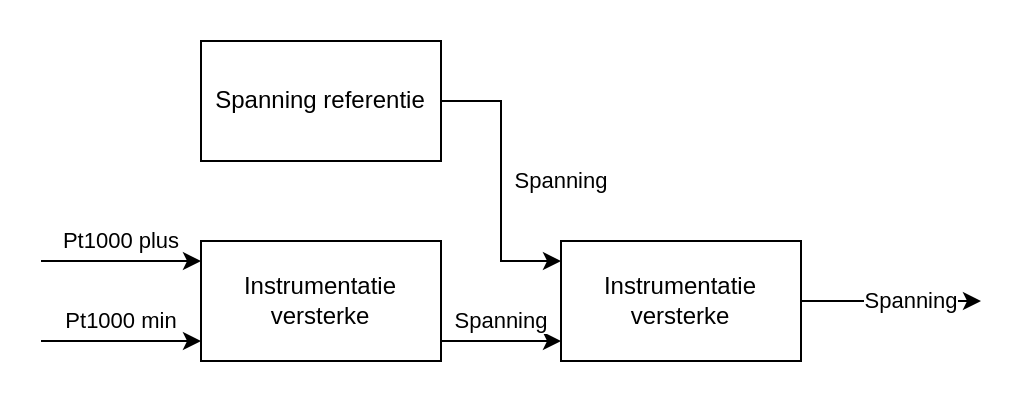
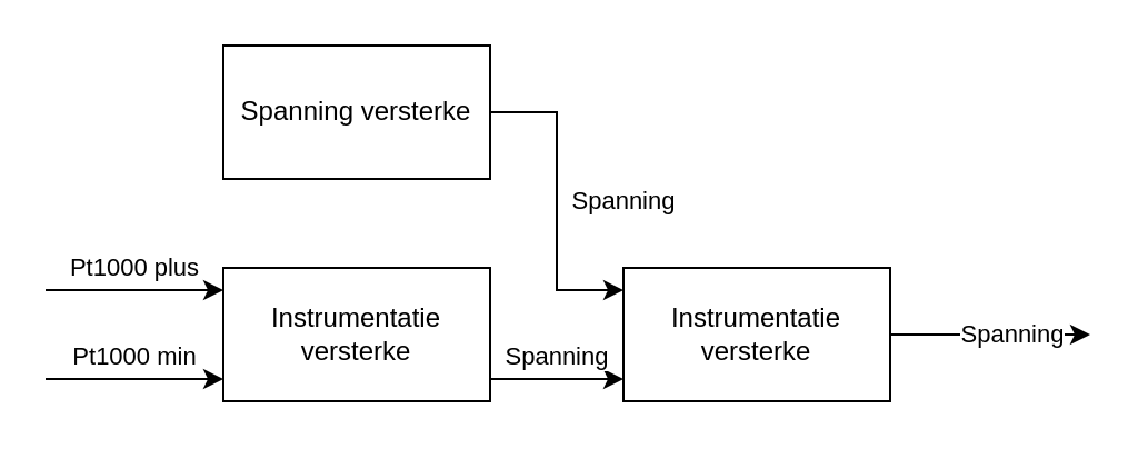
  <mxCell id="0" />
  <mxCell id="1" parent="0" />
  <mxCell id="2" value="Spanning" style="edgeStyle=orthogonalEdgeStyle;rounded=0;orthogonalLoop=1;jettySize=auto;html=1;" edge="1" parent="1" source="3"><mxGeometry y="10" relative="1" as="geometry"><mxPoint x="280" y="170" as="targetPoint" /><Array as="points"><mxPoint x="280" y="170" /></Array><mxPoint as="offset" /></mxGeometry></mxCell>
  <mxCell id="3" value="Instrumentatie versterke" style="rounded=0;whiteSpace=wrap;html=1;" vertex="1" parent="1"><mxGeometry x="100" y="120" width="120" height="60" as="geometry" /></mxCell>
  <mxCell id="4" value="Pt1000 plus" style="endArrow=classic;html=1;rounded=0;entryX=0;entryY=0.167;entryDx=0;entryDy=0;entryPerimeter=0;" edge="1" parent="1" target="3"><mxGeometry x="-0.0" y="10" width="50" height="50" relative="1" as="geometry"><mxPoint x="20" y="130" as="sourcePoint" /><mxPoint x="90" y="130" as="targetPoint" /><mxPoint as="offset" /></mxGeometry></mxCell>
  <mxCell id="5" value="Pt1000 min" style="endArrow=classic;html=1;rounded=0;entryX=0;entryY=0.167;entryDx=0;entryDy=0;entryPerimeter=0;" edge="1" parent="1"><mxGeometry x="-0.0" y="10" width="50" height="50" relative="1" as="geometry"><mxPoint x="20" y="170" as="sourcePoint" /><mxPoint x="100" y="170.02" as="targetPoint" /><mxPoint as="offset" /></mxGeometry></mxCell>
  <mxCell id="6" value="Spanning" style="edgeStyle=orthogonalEdgeStyle;rounded=0;orthogonalLoop=1;jettySize=auto;html=1;" edge="1" parent="1" source="7"><mxGeometry y="10" relative="1" as="geometry"><mxPoint x="490" y="150" as="targetPoint" /><mxPoint as="offset" /></mxGeometry></mxCell>
  <mxCell id="7" value="Instrumentatie versterke" style="whiteSpace=wrap;html=1;rounded=0;" vertex="1" parent="1"><mxGeometry x="280" y="120" width="120" height="60" as="geometry" /></mxCell>
  <mxCell id="8" value="Spanning" style="edgeStyle=orthogonalEdgeStyle;rounded=0;orthogonalLoop=1;jettySize=auto;html=1;" edge="1" parent="1" source="9" target="7"><mxGeometry y="30" relative="1" as="geometry"><Array as="points"><mxPoint x="250" y="50" /><mxPoint x="250" y="130" /></Array><mxPoint as="offset" /></mxGeometry></mxCell>
- <mxCell id="9" value="Spanning referentie" style="rounded=0;whiteSpace=wrap;html=1;" vertex="1" parent="1"><mxGeometry x="100" y="20" width="120" height="60" as="geometry" /></mxCell>
+ <mxCell id="9" value="Spanning versterke" style="rounded=0;whiteSpace=wrap;html=1;" vertex="1" parent="1"><mxGeometry x="100" y="20" width="120" height="60" as="geometry" /></mxCell>
